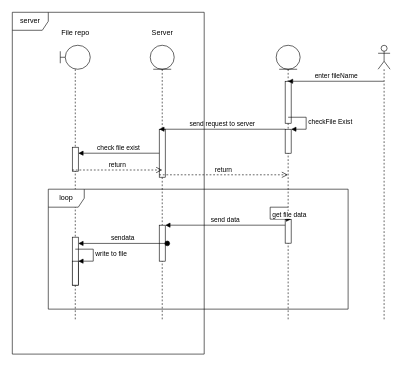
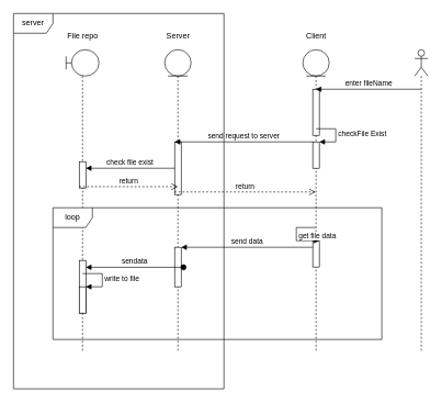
  <mxCell id="0" />
  <mxCell id="1" parent="0" />
  <mxCell id="2" value="" style="shape=umlLifeline;participant=umlActor;perimeter=lifelinePerimeter;whiteSpace=wrap;html=1;container=1;collapsible=0;recursiveResize=0;verticalAlign=top;spacingTop=36;outlineConnect=0;" parent="1" vertex="1"><mxGeometry x="630" y="75" width="20" height="460" as="geometry" /></mxCell>
  <mxCell id="3" value="" style="shape=umlLifeline;participant=umlEntity;perimeter=lifelinePerimeter;whiteSpace=wrap;html=1;container=1;collapsible=0;recursiveResize=0;verticalAlign=top;spacingTop=36;outlineConnect=0;" parent="1" vertex="1"><mxGeometry x="460" y="75" width="40" height="460" as="geometry" /></mxCell>
  <mxCell id="4" value="" style="shape=umlLifeline;participant=umlEntity;perimeter=lifelinePerimeter;whiteSpace=wrap;html=1;container=1;collapsible=0;recursiveResize=0;verticalAlign=top;spacingTop=36;outlineConnect=0;" parent="1" vertex="1"><mxGeometry x="250" y="75" width="40" height="460" as="geometry" /></mxCell>
  <mxCell id="5" value="" style="shape=umlLifeline;participant=umlBoundary;perimeter=lifelinePerimeter;whiteSpace=wrap;html=1;container=1;collapsible=0;recursiveResize=0;verticalAlign=top;spacingTop=36;outlineConnect=0;" parent="1" vertex="1"><mxGeometry x="100" y="75" width="50" height="460" as="geometry" /></mxCell>
  <mxCell id="6" value="" style="html=1;points=[];perimeter=orthogonalPerimeter;" parent="1" vertex="1"><mxGeometry x="475" y="135" width="10" height="70" as="geometry" /></mxCell>
  <mxCell id="7" value="enter fileName" style="html=1;verticalAlign=bottom;endArrow=block;" parent="1" edge="1"><mxGeometry relative="1" as="geometry"><mxPoint x="639.5" y="135" as="sourcePoint" /><mxPoint x="479.5" y="135" as="targetPoint" /></mxGeometry></mxCell>
  <mxCell id="8" value="Server" style="text;html=1;align=center;verticalAlign=middle;resizable=0;points=[];autosize=1;strokeColor=none;" parent="1" vertex="1"><mxGeometry x="245" y="45" width="50" height="20" as="geometry" /></mxCell>
+ <mxCell id="9" value="Client" style="text;html=1;align=center;verticalAlign=middle;resizable=0;points=[];autosize=1;strokeColor=none;" parent="1" vertex="1"><mxGeometry x="455" y="45" width="50" height="20" as="geometry" /></mxCell>
  <mxCell id="10" value="File repo" style="text;html=1;align=center;verticalAlign=middle;resizable=0;points=[];autosize=1;strokeColor=none;" parent="1" vertex="1"><mxGeometry x="95" y="45" width="60" height="20" as="geometry" /></mxCell>
  <mxCell id="11" value="" style="html=1;points=[];perimeter=orthogonalPerimeter;" parent="1" vertex="1"><mxGeometry x="475" y="215" width="10" height="40" as="geometry" /></mxCell>
  <mxCell id="12" value="checkFile Exist" style="edgeStyle=orthogonalEdgeStyle;html=1;align=left;spacingLeft=2;endArrow=block;rounded=0;entryX=1;entryY=0;" parent="1" target="11" edge="1"><mxGeometry relative="1" as="geometry"><mxPoint x="480" y="195" as="sourcePoint" /><Array as="points"><mxPoint x="510" y="195" /></Array></mxGeometry></mxCell>
  <mxCell id="13" value="" style="html=1;points=[];perimeter=orthogonalPerimeter;" parent="1" vertex="1"><mxGeometry x="265" y="215" width="10" height="80" as="geometry" /></mxCell>
  <mxCell id="14" value="send request to server" style="html=1;verticalAlign=bottom;endArrow=block;entryX=0;entryY=0;" parent="1" source="11" target="13" edge="1"><mxGeometry relative="1" as="geometry"><mxPoint x="320" y="195" as="sourcePoint" /></mxGeometry></mxCell>
  <mxCell id="15" value="return" style="html=1;verticalAlign=bottom;endArrow=open;dashed=1;endSize=8;exitX=0;exitY=0.95;" parent="1" source="13" target="3" edge="1"><mxGeometry relative="1" as="geometry"><mxPoint x="320" y="271" as="targetPoint" /></mxGeometry></mxCell>
  <mxCell id="16" value="" style="html=1;points=[];perimeter=orthogonalPerimeter;" parent="1" vertex="1"><mxGeometry x="120" y="245" width="10" height="40" as="geometry" /></mxCell>
  <mxCell id="17" value="check file exist" style="html=1;verticalAlign=bottom;endArrow=block;" parent="1" source="13" target="16" edge="1"><mxGeometry relative="1" as="geometry"><mxPoint x="150" y="245" as="sourcePoint" /></mxGeometry></mxCell>
  <mxCell id="18" value="return" style="html=1;verticalAlign=bottom;endArrow=open;dashed=1;endSize=8;exitX=0;exitY=0.95;" parent="1" source="16" edge="1"><mxGeometry relative="1" as="geometry"><mxPoint x="270" y="283" as="targetPoint" /></mxGeometry></mxCell>
  <mxCell id="19" value="loop" style="shape=umlFrame;whiteSpace=wrap;html=1;" parent="1" vertex="1"><mxGeometry x="80" y="315" width="500" height="200" as="geometry" /></mxCell>
  <mxCell id="20" value="" style="html=1;points=[];perimeter=orthogonalPerimeter;" parent="1" vertex="1"><mxGeometry x="475" y="365" width="10" height="40" as="geometry" /></mxCell>
  <mxCell id="21" value="get file data" style="edgeStyle=orthogonalEdgeStyle;html=1;align=left;spacingLeft=2;endArrow=block;rounded=0;entryX=1;entryY=0;" parent="1" source="3" target="20" edge="1"><mxGeometry relative="1" as="geometry"><mxPoint x="420" y="345" as="sourcePoint" /><Array as="points"><mxPoint x="450" y="345" /><mxPoint x="450" y="365" /></Array></mxGeometry></mxCell>
  <mxCell id="22" value="" style="html=1;points=[];perimeter=orthogonalPerimeter;" parent="1" vertex="1"><mxGeometry x="265" y="375" width="10" height="60" as="geometry" /></mxCell>
  <mxCell id="23" value="send data" style="html=1;verticalAlign=bottom;endArrow=block;entryX=1;entryY=0;" parent="1" source="20" target="22" edge="1"><mxGeometry relative="1" as="geometry"><mxPoint x="470" y="305" as="sourcePoint" /></mxGeometry></mxCell>
  <mxCell id="24" value="" style="html=1;points=[];perimeter=orthogonalPerimeter;" parent="1" vertex="1"><mxGeometry x="120" y="395" width="10" height="80" as="geometry" /></mxCell>
  <mxCell id="25" value="sendata" style="html=1;verticalAlign=bottom;startArrow=oval;endArrow=block;startSize=8;exitX=1.34;exitY=0.507;exitDx=0;exitDy=0;exitPerimeter=0;" parent="1" source="22" target="24" edge="1"><mxGeometry relative="1" as="geometry"><mxPoint x="60" y="395" as="sourcePoint" /></mxGeometry></mxCell>
  <mxCell id="26" value="" style="html=1;points=[];perimeter=orthogonalPerimeter;" parent="1" vertex="1"><mxGeometry x="120" y="435" width="10" height="40" as="geometry" /></mxCell>
  <mxCell id="27" value="write to file" style="edgeStyle=orthogonalEdgeStyle;html=1;align=left;spacingLeft=2;endArrow=block;rounded=0;entryX=1;entryY=0;" parent="1" target="26" edge="1"><mxGeometry relative="1" as="geometry"><mxPoint x="125" y="415" as="sourcePoint" /><Array as="points"><mxPoint x="155" y="415" /></Array></mxGeometry></mxCell>
  <mxCell id="28" value="server" style="shape=umlFrame;whiteSpace=wrap;html=1;" parent="1" vertex="1"><mxGeometry x="20" y="20" width="320" height="570" as="geometry" /></mxCell>
